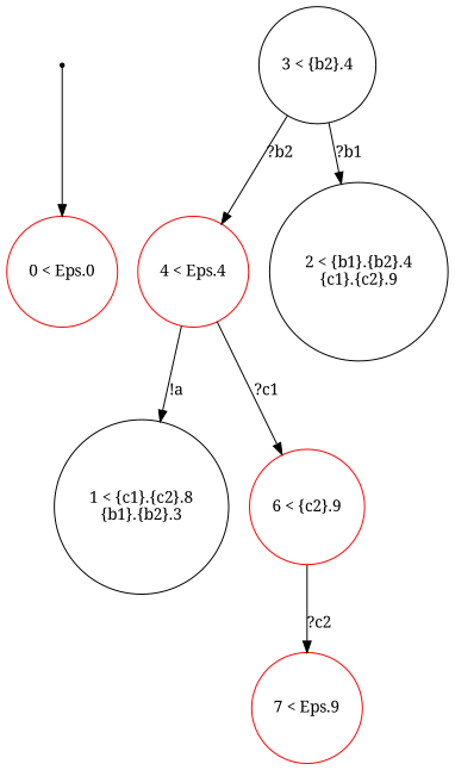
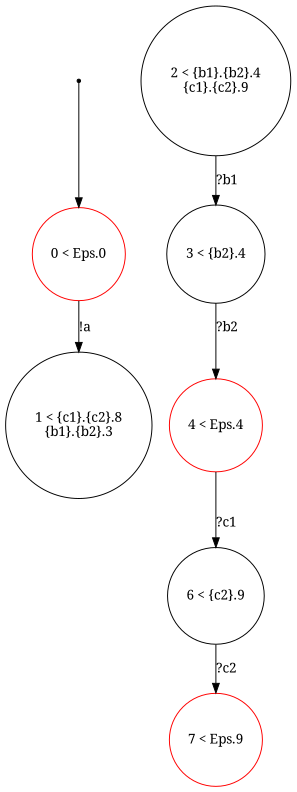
  digraph {
    fontname="Noto Serif"
    node [fontname="Noto Serif" shape=circle]
    edge [fontname="Noto Serif"]
    ENTRY [shape=point]
    n2 [color=red label="0 < Eps.0\n"]
    n3 [label="1 < {c1}.{c2}.8\n{b1}.{b2}.3\n"]
-   n4 [label="6 < {c2}.9\n" color=red]
+   n4 [label="6 < {c2}.9\n"]
    n5 [color=red label="7 < Eps.9\n"]
    n6 [label="3 < {b2}.4\n"]
    n7 [color=red label="4 < Eps.4\n"]
    n8 [label="2 < {b1}.{b2}.4\n{c1}.{c2}.9\n"]
    ENTRY -> n2
-   n7 -> n3 [label="!a"]
+   n2 -> n3 [label="!a"]
    n4 -> n5 [label="?c2"]
    n6 -> n7 [label="?b2"]
    n7 -> n4 [label="?c1"]
-   n6 -> n8 [label="?b1"]
+   n8 -> n6 [label="?b1"]
  }
